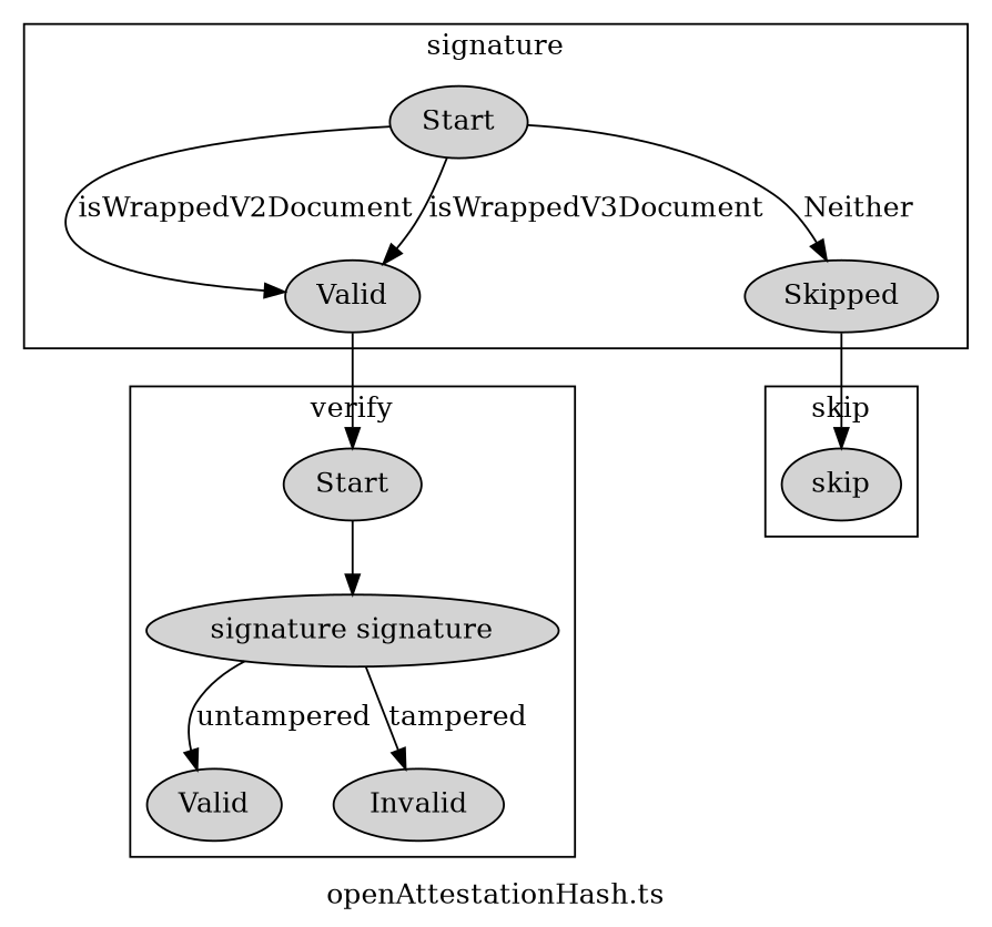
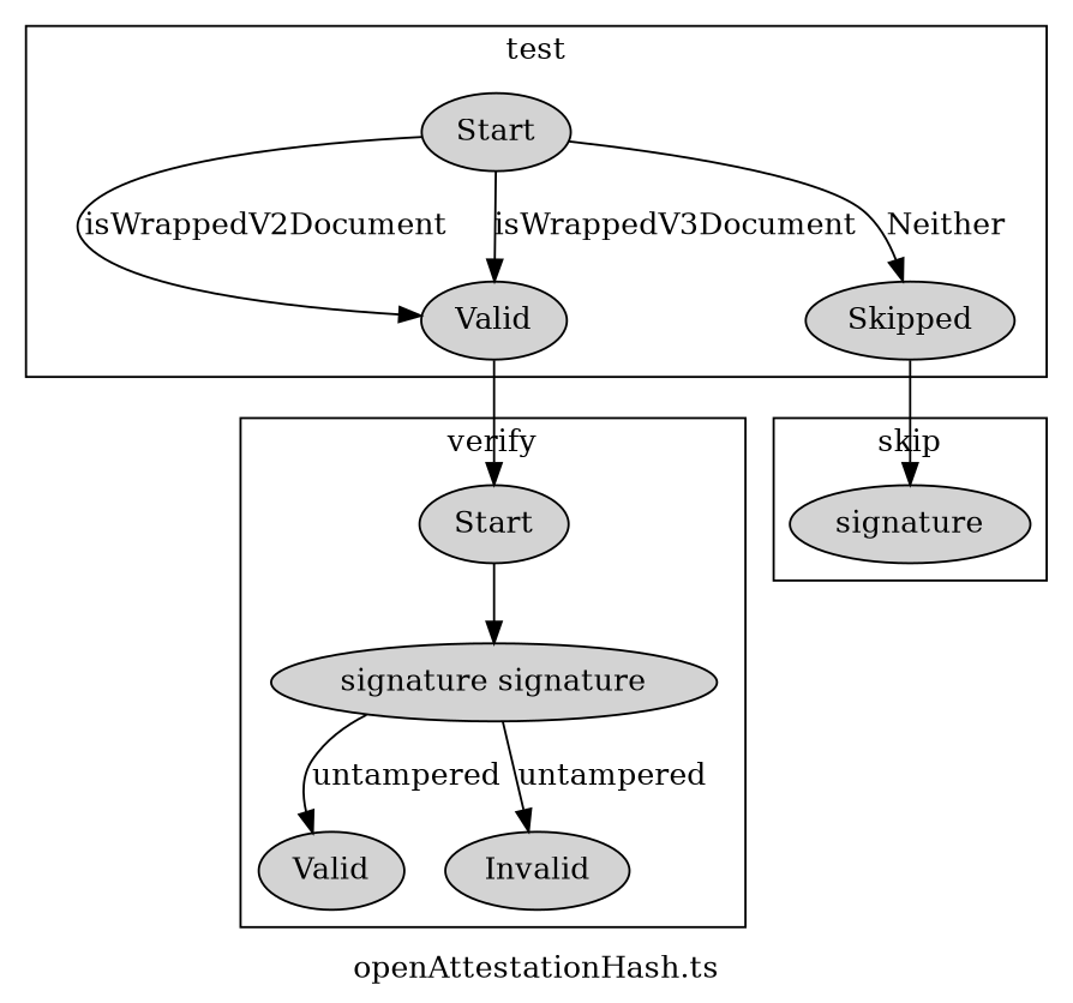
  digraph {
    label="openAttestationHash.ts"
    node [style=filled]
    n1 [label=Start]
    n2 [label=Valid]
    n3 [label=Skipped]
    n4 [label=Start]
    n5 [label="signature signature"]
    n6 [label=Valid]
    n7 [label=Invalid]
-   skip
+   skip [label=signature]
    subgraph cluster_1 {
-     label=signature
+     label=test
      n1
      n2
      n3
    }
    subgraph cluster_2 {
      label=verify
      n4
      n5
      n6
      n7
    }
    subgraph cluster_3 {
      label=skip
      skip
    }
    n1 -> n2 [label=isWrappedV2Document]
    n1 -> n2 [label=isWrappedV3Document]
    n1 -> n3 [label=Neither]
    n2 -> n4
    n3 -> skip
    n4 -> n5
    n5 -> n6 [label=untampered]
-   n5 -> n7 [label=tampered]
+   n5 -> n7 [label=untampered]
  }
